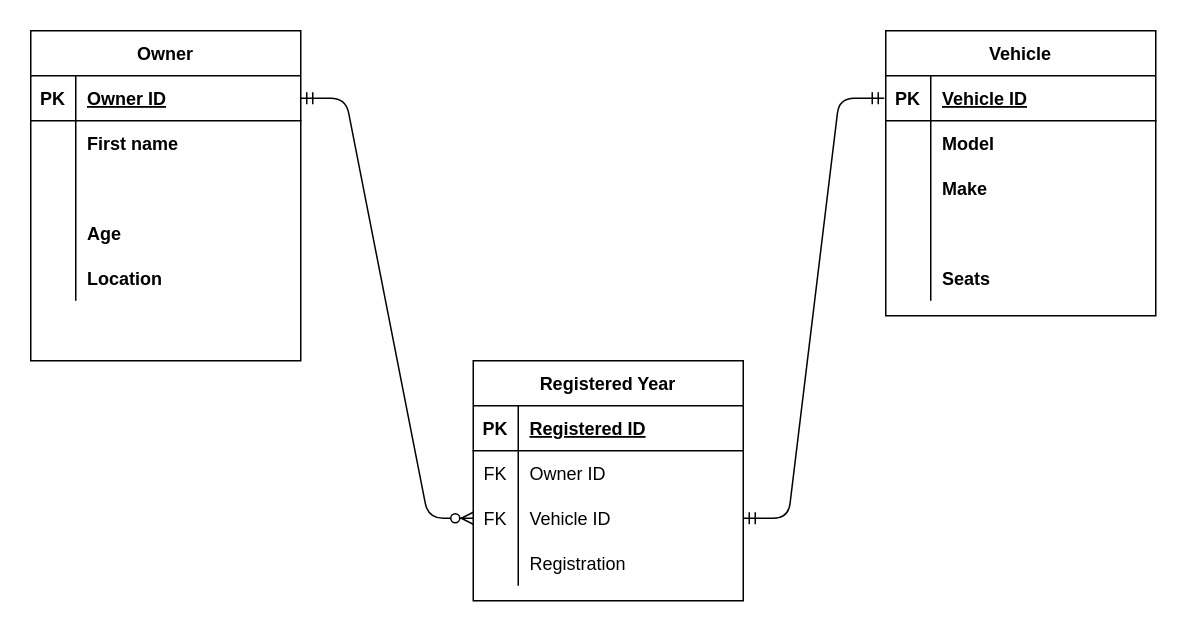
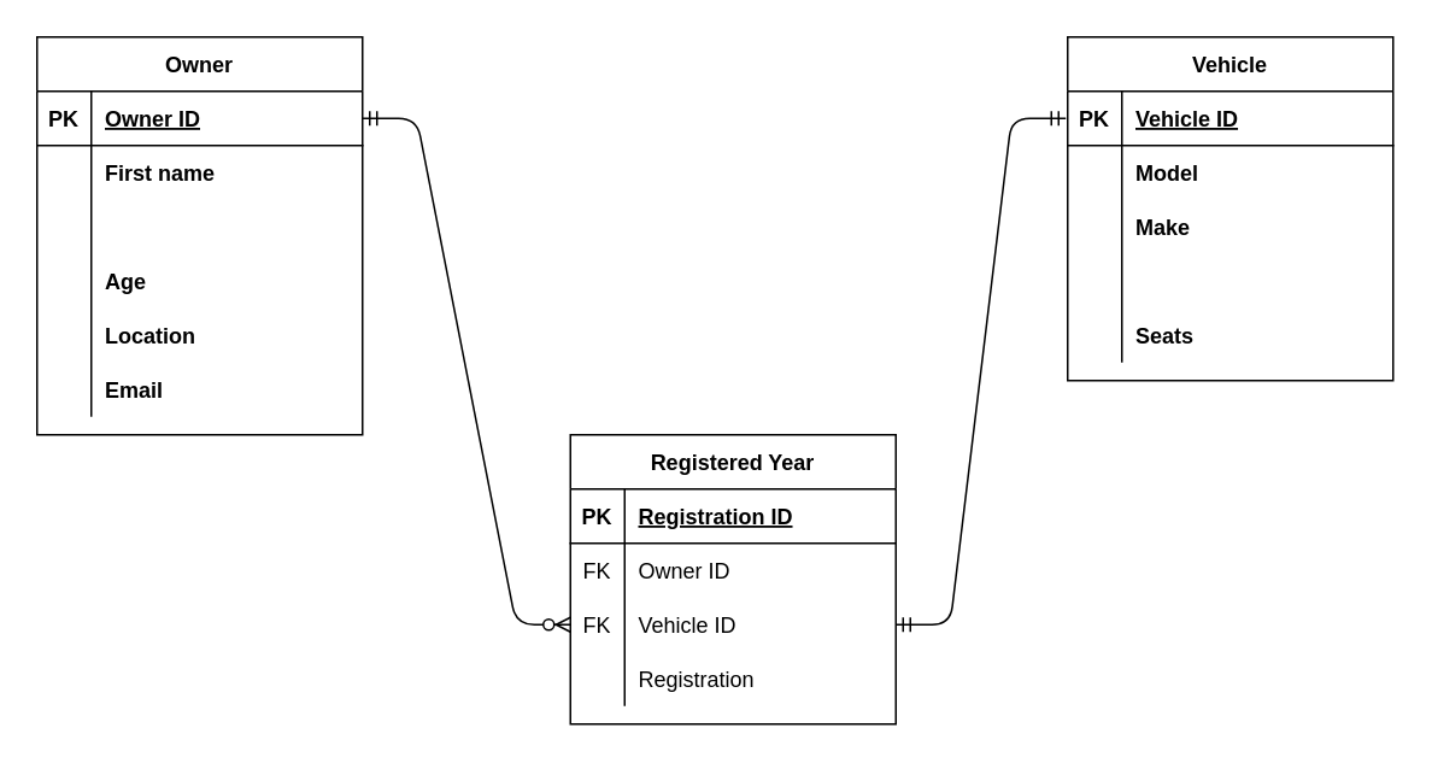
  <mxCell id="0" />
  <mxCell id="1" parent="0" />
  <mxCell id="2" value="Owner" style="shape=table;startSize=30;container=1;collapsible=1;childLayout=tableLayout;fixedRows=1;rowLines=0;fontStyle=1;align=center;resizeLast=1;" parent="1" vertex="1"><mxGeometry x="20" y="20" width="180" height="220" as="geometry" /></mxCell>
  <mxCell id="3" value="" style="shape=partialRectangle;collapsible=0;dropTarget=0;pointerEvents=0;fillColor=none;top=0;left=0;bottom=1;right=0;points=[[0,0.5],[1,0.5]];portConstraint=eastwest;" parent="2" vertex="1"><mxGeometry y="30" width="180" height="30" as="geometry" /></mxCell>
  <mxCell id="4" value="PK" style="shape=partialRectangle;connectable=0;fillColor=none;top=0;left=0;bottom=0;right=0;fontStyle=1;overflow=hidden;" parent="3" vertex="1"><mxGeometry width="30" height="30" as="geometry" /></mxCell>
  <mxCell id="5" value="Owner ID" style="shape=partialRectangle;connectable=0;fillColor=none;top=0;left=0;bottom=0;right=0;align=left;spacingLeft=6;fontStyle=5;overflow=hidden;" parent="3" vertex="1"><mxGeometry x="30" width="150" height="30" as="geometry" /></mxCell>
  <mxCell id="6" value="" style="shape=partialRectangle;collapsible=0;dropTarget=0;pointerEvents=0;fillColor=none;top=0;left=0;bottom=0;right=0;points=[[0,0.5],[1,0.5]];portConstraint=eastwest;" parent="2" vertex="1"><mxGeometry y="60" width="180" height="30" as="geometry" /></mxCell>
  <mxCell id="7" value="" style="shape=partialRectangle;connectable=0;fillColor=none;top=0;left=0;bottom=0;right=0;editable=1;overflow=hidden;" parent="6" vertex="1"><mxGeometry width="30" height="30" as="geometry" /></mxCell>
  <mxCell id="8" value="First name" style="shape=partialRectangle;connectable=0;fillColor=none;top=0;left=0;bottom=0;right=0;align=left;spacingLeft=6;overflow=hidden;fontStyle=1" parent="6" vertex="1"><mxGeometry x="30" width="150" height="30" as="geometry" /></mxCell>
  <mxCell id="9" value="" style="shape=partialRectangle;collapsible=0;dropTarget=0;pointerEvents=0;fillColor=none;top=0;left=0;bottom=0;right=0;points=[[0,0.5],[1,0.5]];portConstraint=eastwest;" parent="2" vertex="1"><mxGeometry y="90" width="180" height="30" as="geometry" /></mxCell>
  <mxCell id="10" value="" style="shape=partialRectangle;connectable=0;fillColor=none;top=0;left=0;bottom=0;right=0;editable=1;overflow=hidden;" parent="9" vertex="1"><mxGeometry width="30" height="30" as="geometry" /></mxCell>
  <mxCell id="11" value="" style="shape=partialRectangle;collapsible=0;dropTarget=0;pointerEvents=0;fillColor=none;top=0;left=0;bottom=0;right=0;points=[[0,0.5],[1,0.5]];portConstraint=eastwest;" parent="2" vertex="1"><mxGeometry y="120" width="180" height="30" as="geometry" /></mxCell>
  <mxCell id="12" value="" style="shape=partialRectangle;connectable=0;fillColor=none;top=0;left=0;bottom=0;right=0;editable=1;overflow=hidden;" parent="11" vertex="1"><mxGeometry width="30" height="30" as="geometry" /></mxCell>
  <mxCell id="13" value="Age" style="shape=partialRectangle;connectable=0;fillColor=none;top=0;left=0;bottom=0;right=0;align=left;spacingLeft=6;overflow=hidden;fontStyle=1" parent="11" vertex="1"><mxGeometry x="30" width="150" height="30" as="geometry" /></mxCell>
  <mxCell id="14" value="" style="shape=partialRectangle;collapsible=0;dropTarget=0;pointerEvents=0;fillColor=none;top=0;left=0;bottom=0;right=0;points=[[0,0.5],[1,0.5]];portConstraint=eastwest;" parent="2" vertex="1"><mxGeometry y="150" width="180" height="30" as="geometry" /></mxCell>
  <mxCell id="15" value="" style="shape=partialRectangle;connectable=0;fillColor=none;top=0;left=0;bottom=0;right=0;editable=1;overflow=hidden;" parent="14" vertex="1"><mxGeometry width="30" height="30" as="geometry" /></mxCell>
  <mxCell id="16" value="Location" style="shape=partialRectangle;connectable=0;fillColor=none;top=0;left=0;bottom=0;right=0;align=left;spacingLeft=6;overflow=hidden;fontStyle=1" parent="14" vertex="1"><mxGeometry x="30" width="150" height="30" as="geometry" /></mxCell>
  <mxCell id="17" value="" style="shape=partialRectangle;collapsible=0;dropTarget=0;pointerEvents=0;fillColor=none;top=0;left=0;bottom=0;right=0;points=[[0,0.5],[1,0.5]];portConstraint=eastwest;" parent="2" vertex="1"><mxGeometry y="180" width="180" height="30" as="geometry" /></mxCell>
  <mxCell id="18" value="" style="shape=partialRectangle;connectable=0;fillColor=none;top=0;left=0;bottom=0;right=0;editable=1;overflow=hidden;" parent="17" vertex="1"><mxGeometry width="30" height="30" as="geometry" /></mxCell>
+ <mxCell id="19" value="Email" style="shape=partialRectangle;connectable=0;fillColor=none;top=0;left=0;bottom=0;right=0;align=left;spacingLeft=6;overflow=hidden;fontStyle=1" parent="17" vertex="1"><mxGeometry x="30" width="150" height="30" as="geometry" /></mxCell>
  <mxCell id="20" value="Registered Year" style="shape=table;startSize=30;container=1;collapsible=1;childLayout=tableLayout;fixedRows=1;rowLines=0;fontStyle=1;align=center;resizeLast=1;" parent="1" vertex="1"><mxGeometry x="315" y="240" width="180" height="160" as="geometry" /></mxCell>
  <mxCell id="21" value="" style="shape=partialRectangle;collapsible=0;dropTarget=0;pointerEvents=0;fillColor=none;top=0;left=0;bottom=1;right=0;points=[[0,0.5],[1,0.5]];portConstraint=eastwest;" parent="20" vertex="1"><mxGeometry y="30" width="180" height="30" as="geometry" /></mxCell>
  <mxCell id="22" value="PK" style="shape=partialRectangle;connectable=0;fillColor=none;top=0;left=0;bottom=0;right=0;fontStyle=1;overflow=hidden;" parent="21" vertex="1"><mxGeometry width="30" height="30" as="geometry" /></mxCell>
- <mxCell id="23" value="Registered ID" style="shape=partialRectangle;connectable=0;fillColor=none;top=0;left=0;bottom=0;right=0;align=left;spacingLeft=6;fontStyle=5;overflow=hidden;" parent="21" vertex="1"><mxGeometry x="30" width="150" height="30" as="geometry" /></mxCell>
+ <mxCell id="23" value="Registration ID" style="shape=partialRectangle;connectable=0;fillColor=none;top=0;left=0;bottom=0;right=0;align=left;spacingLeft=6;fontStyle=5;overflow=hidden;" parent="21" vertex="1"><mxGeometry x="30" width="150" height="30" as="geometry" /></mxCell>
  <mxCell id="24" value="" style="shape=partialRectangle;collapsible=0;dropTarget=0;pointerEvents=0;fillColor=none;top=0;left=0;bottom=0;right=0;points=[[0,0.5],[1,0.5]];portConstraint=eastwest;" parent="20" vertex="1"><mxGeometry y="60" width="180" height="30" as="geometry" /></mxCell>
  <mxCell id="25" value="FK" style="shape=partialRectangle;connectable=0;fillColor=none;top=0;left=0;bottom=0;right=0;editable=1;overflow=hidden;" parent="24" vertex="1"><mxGeometry width="30" height="30" as="geometry" /></mxCell>
  <mxCell id="26" value="Owner ID" style="shape=partialRectangle;connectable=0;fillColor=none;top=0;left=0;bottom=0;right=0;align=left;spacingLeft=6;overflow=hidden;" parent="24" vertex="1"><mxGeometry x="30" width="150" height="30" as="geometry" /></mxCell>
  <mxCell id="27" value="" style="shape=partialRectangle;collapsible=0;dropTarget=0;pointerEvents=0;fillColor=none;top=0;left=0;bottom=0;right=0;points=[[0,0.5],[1,0.5]];portConstraint=eastwest;" parent="20" vertex="1"><mxGeometry y="90" width="180" height="30" as="geometry" /></mxCell>
  <mxCell id="28" value="FK" style="shape=partialRectangle;connectable=0;fillColor=none;top=0;left=0;bottom=0;right=0;editable=1;overflow=hidden;" parent="27" vertex="1"><mxGeometry width="30" height="30" as="geometry" /></mxCell>
  <mxCell id="29" value="Vehicle ID" style="shape=partialRectangle;connectable=0;fillColor=none;top=0;left=0;bottom=0;right=0;align=left;spacingLeft=6;overflow=hidden;" parent="27" vertex="1"><mxGeometry x="30" width="150" height="30" as="geometry" /></mxCell>
  <mxCell id="30" value="" style="shape=partialRectangle;collapsible=0;dropTarget=0;pointerEvents=0;fillColor=none;top=0;left=0;bottom=0;right=0;points=[[0,0.5],[1,0.5]];portConstraint=eastwest;" parent="20" vertex="1"><mxGeometry y="120" width="180" height="30" as="geometry" /></mxCell>
  <mxCell id="31" value="" style="shape=partialRectangle;connectable=0;fillColor=none;top=0;left=0;bottom=0;right=0;editable=1;overflow=hidden;" parent="30" vertex="1"><mxGeometry width="30" height="30" as="geometry" /></mxCell>
  <mxCell id="32" value="Registration" style="shape=partialRectangle;connectable=0;fillColor=none;top=0;left=0;bottom=0;right=0;align=left;spacingLeft=6;overflow=hidden;" parent="30" vertex="1"><mxGeometry x="30" width="150" height="30" as="geometry" /></mxCell>
  <mxCell id="33" value="Vehicle" style="shape=table;startSize=30;container=1;collapsible=1;childLayout=tableLayout;fixedRows=1;rowLines=0;fontStyle=1;align=center;resizeLast=1;" parent="1" vertex="1"><mxGeometry x="590" y="20" width="180" height="190" as="geometry" /></mxCell>
  <mxCell id="34" value="" style="shape=partialRectangle;collapsible=0;dropTarget=0;pointerEvents=0;fillColor=none;top=0;left=0;bottom=1;right=0;points=[[0,0.5],[1,0.5]];portConstraint=eastwest;" parent="33" vertex="1"><mxGeometry y="30" width="180" height="30" as="geometry" /></mxCell>
  <mxCell id="35" value="PK" style="shape=partialRectangle;connectable=0;fillColor=none;top=0;left=0;bottom=0;right=0;fontStyle=1;overflow=hidden;" parent="34" vertex="1"><mxGeometry width="30" height="30" as="geometry" /></mxCell>
  <mxCell id="36" value="Vehicle ID" style="shape=partialRectangle;connectable=0;fillColor=none;top=0;left=0;bottom=0;right=0;align=left;spacingLeft=6;fontStyle=5;overflow=hidden;" parent="34" vertex="1"><mxGeometry x="30" width="150" height="30" as="geometry" /></mxCell>
  <mxCell id="37" value="" style="shape=partialRectangle;collapsible=0;dropTarget=0;pointerEvents=0;fillColor=none;top=0;left=0;bottom=0;right=0;points=[[0,0.5],[1,0.5]];portConstraint=eastwest;" parent="33" vertex="1"><mxGeometry y="60" width="180" height="30" as="geometry" /></mxCell>
  <mxCell id="38" value="" style="shape=partialRectangle;connectable=0;fillColor=none;top=0;left=0;bottom=0;right=0;editable=1;overflow=hidden;" parent="37" vertex="1"><mxGeometry width="30" height="30" as="geometry" /></mxCell>
  <mxCell id="39" value="Model" style="shape=partialRectangle;connectable=0;fillColor=none;top=0;left=0;bottom=0;right=0;align=left;spacingLeft=6;overflow=hidden;fontStyle=1" parent="37" vertex="1"><mxGeometry x="30" width="150" height="30" as="geometry" /></mxCell>
  <mxCell id="40" value="" style="shape=partialRectangle;collapsible=0;dropTarget=0;pointerEvents=0;fillColor=none;top=0;left=0;bottom=0;right=0;points=[[0,0.5],[1,0.5]];portConstraint=eastwest;" parent="33" vertex="1"><mxGeometry y="90" width="180" height="30" as="geometry" /></mxCell>
  <mxCell id="41" value="" style="shape=partialRectangle;connectable=0;fillColor=none;top=0;left=0;bottom=0;right=0;editable=1;overflow=hidden;" parent="40" vertex="1"><mxGeometry width="30" height="30" as="geometry" /></mxCell>
  <mxCell id="42" value="Make" style="shape=partialRectangle;connectable=0;fillColor=none;top=0;left=0;bottom=0;right=0;align=left;spacingLeft=6;overflow=hidden;fontStyle=1" parent="40" vertex="1"><mxGeometry x="30" width="150" height="30" as="geometry" /></mxCell>
  <mxCell id="43" value="" style="shape=partialRectangle;collapsible=0;dropTarget=0;pointerEvents=0;fillColor=none;top=0;left=0;bottom=0;right=0;points=[[0,0.5],[1,0.5]];portConstraint=eastwest;" parent="33" vertex="1"><mxGeometry y="120" width="180" height="30" as="geometry" /></mxCell>
  <mxCell id="44" value="" style="shape=partialRectangle;connectable=0;fillColor=none;top=0;left=0;bottom=0;right=0;editable=1;overflow=hidden;" parent="43" vertex="1"><mxGeometry width="30" height="30" as="geometry" /></mxCell>
  <mxCell id="45" value="" style="shape=partialRectangle;collapsible=0;dropTarget=0;pointerEvents=0;fillColor=none;top=0;left=0;bottom=0;right=0;points=[[0,0.5],[1,0.5]];portConstraint=eastwest;" parent="33" vertex="1"><mxGeometry y="150" width="180" height="30" as="geometry" /></mxCell>
  <mxCell id="46" value="" style="shape=partialRectangle;connectable=0;fillColor=none;top=0;left=0;bottom=0;right=0;editable=1;overflow=hidden;" parent="45" vertex="1"><mxGeometry width="30" height="30" as="geometry" /></mxCell>
  <mxCell id="47" value="Seats" style="shape=partialRectangle;connectable=0;fillColor=none;top=0;left=0;bottom=0;right=0;align=left;spacingLeft=6;overflow=hidden;fontStyle=1" parent="45" vertex="1"><mxGeometry x="30" width="150" height="30" as="geometry" /></mxCell>
  <mxCell id="48" value="" style="edgeStyle=entityRelationEdgeStyle;fontSize=12;html=1;endArrow=ERmandOne;startArrow=ERmandOne;exitX=1;exitY=0.5;exitDx=0;exitDy=0;endFill=0;" parent="1" source="27" edge="1"><mxGeometry width="100" height="100" relative="1" as="geometry"><mxPoint x="100" y="460" as="sourcePoint" /><mxPoint x="589" y="65" as="targetPoint" /></mxGeometry></mxCell>
  <mxCell id="49" value="" style="edgeStyle=entityRelationEdgeStyle;fontSize=12;html=1;endArrow=ERzeroToMany;startArrow=ERmandOne;exitX=1;exitY=0.5;exitDx=0;exitDy=0;endFill=1;entryX=0;entryY=0.5;entryDx=0;entryDy=0;" parent="1" source="3" target="27" edge="1"><mxGeometry width="100" height="100" relative="1" as="geometry"><mxPoint x="60" y="380" as="sourcePoint" /><mxPoint x="315" y="315" as="targetPoint" /></mxGeometry></mxCell>
